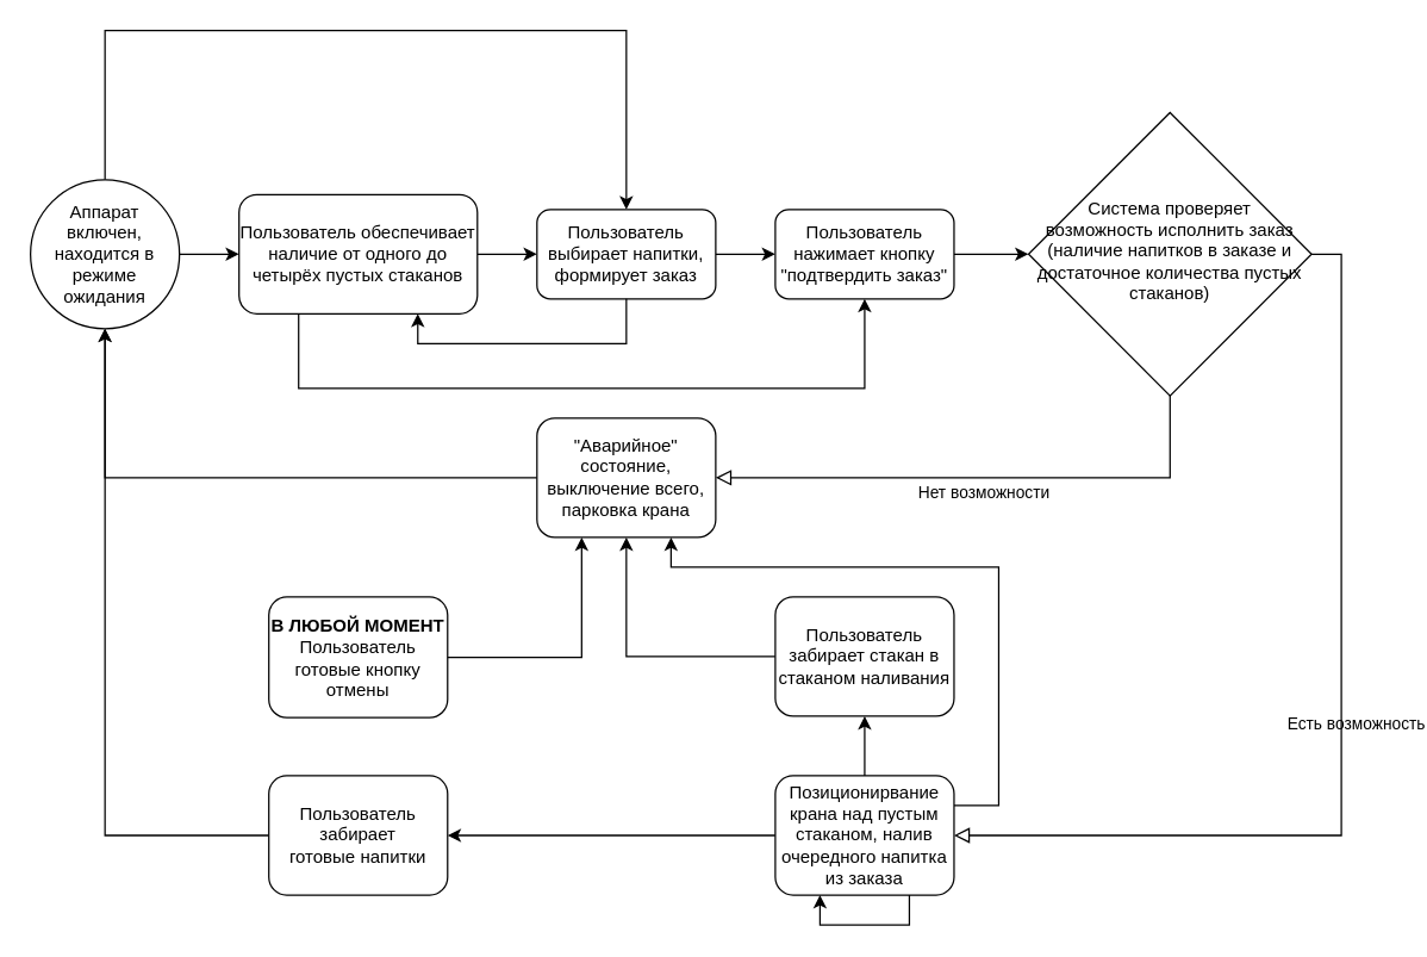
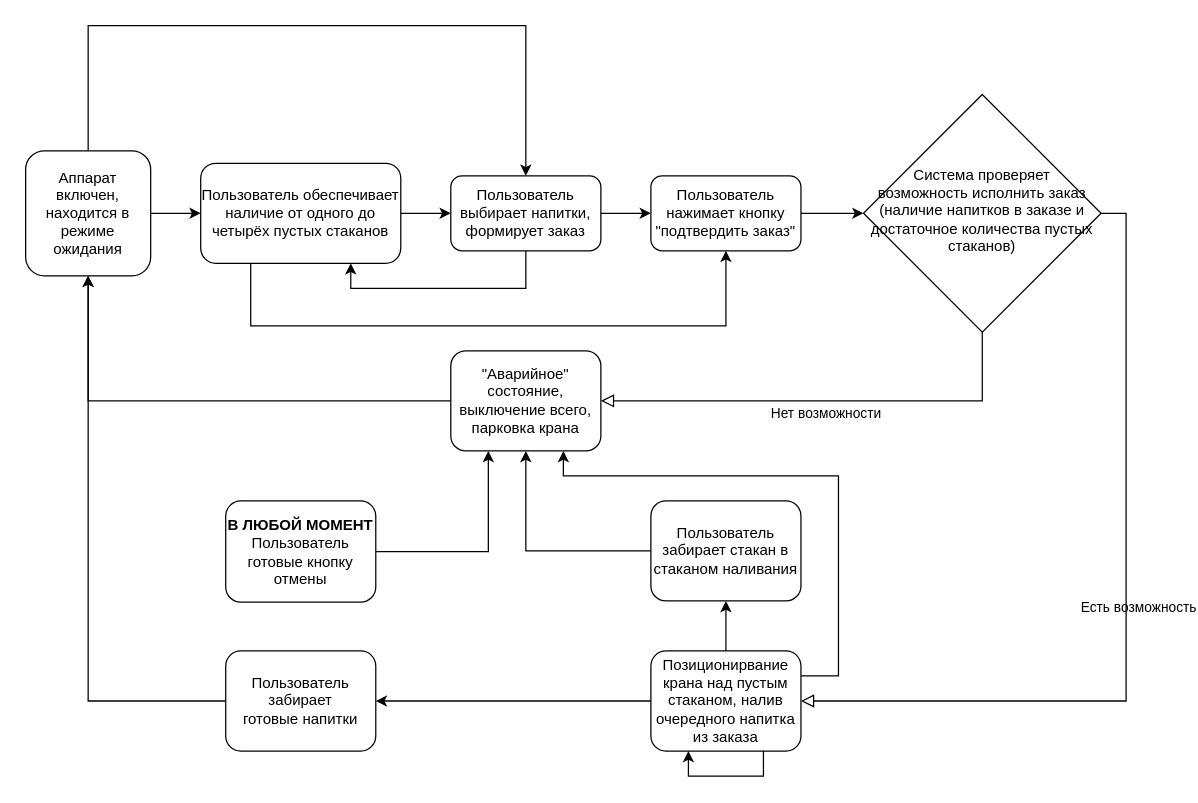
  <mxCell id="0" />
  <mxCell id="1" parent="0" />
  <mxCell id="2" style="edgeStyle=orthogonalEdgeStyle;rounded=0;orthogonalLoop=1;jettySize=auto;html=1;entryX=0;entryY=0.5;entryDx=0;entryDy=0;" parent="1" source="4" target="12" edge="1"><mxGeometry relative="1" as="geometry" /></mxCell>
  <mxCell id="3" style="edgeStyle=orthogonalEdgeStyle;rounded=0;orthogonalLoop=1;jettySize=auto;html=1;entryX=0.5;entryY=1;entryDx=0;entryDy=0;exitX=0.25;exitY=1;exitDx=0;exitDy=0;" parent="1" source="4" target="15" edge="1"><mxGeometry relative="1" as="geometry"><Array as="points"><mxPoint x="200" y="260" /><mxPoint x="580" y="260" /></Array></mxGeometry></mxCell>
  <mxCell id="4" value="Пользователь обеспечивает наличие от одного до четырёх пустых стаканов" style="rounded=1;whiteSpace=wrap;html=1;fontSize=12;glass=0;strokeWidth=1;shadow=0;" parent="1" vertex="1"><mxGeometry x="160" y="130" width="160" height="80" as="geometry" /></mxCell>
  <mxCell id="5" value="Нет возможности" style="edgeStyle=orthogonalEdgeStyle;rounded=0;html=1;jettySize=auto;orthogonalLoop=1;fontSize=11;endArrow=block;endFill=0;endSize=8;strokeWidth=1;shadow=0;labelBackgroundColor=none;exitX=0.5;exitY=1;exitDx=0;exitDy=0;entryX=1;entryY=0.5;entryDx=0;entryDy=0;" parent="1" source="16" target="7" edge="1"><mxGeometry y="10" relative="1" as="geometry"><mxPoint as="offset" /><mxPoint x="765" y="305" as="sourcePoint" /></mxGeometry></mxCell>
  <mxCell id="6" style="edgeStyle=orthogonalEdgeStyle;rounded=0;orthogonalLoop=1;jettySize=auto;html=1;entryX=0.5;entryY=1;entryDx=0;entryDy=0;" parent="1" source="7" target="9" edge="1"><mxGeometry relative="1" as="geometry" /></mxCell>
  <mxCell id="7" value="&quot;Аварийное&quot; состояние, выключение всего, парковка крана" style="rounded=1;whiteSpace=wrap;html=1;fontSize=12;glass=0;strokeWidth=1;shadow=0;" parent="1" vertex="1"><mxGeometry x="360" y="280" width="120" height="80" as="geometry" /></mxCell>
  <mxCell id="8" style="edgeStyle=orthogonalEdgeStyle;rounded=0;orthogonalLoop=1;jettySize=auto;html=1;entryX=0.5;entryY=0;entryDx=0;entryDy=0;" parent="1" source="9" target="12" edge="1"><mxGeometry relative="1" as="geometry"><Array as="points"><mxPoint x="70" y="20" /><mxPoint x="420" y="20" /></Array></mxGeometry></mxCell>
- <mxCell id="9" value="Аппарат включен, находится в режиме ожидания" style="ellipse;whiteSpace=wrap;html=1;aspect=fixed;" parent="1" vertex="1"><mxGeometry x="20" y="120" width="100" height="100" as="geometry" /></mxCell>
+ <mxCell id="9" value="Аппарат включен, находится в режиме ожидания" style="whiteSpace=wrap;html=1;aspect=fixed;rounded=1;" parent="1" vertex="1"><mxGeometry x="20" y="120" width="100" height="100" as="geometry" /></mxCell>
  <mxCell id="10" style="edgeStyle=orthogonalEdgeStyle;rounded=0;orthogonalLoop=1;jettySize=auto;html=1;entryX=0;entryY=0.5;entryDx=0;entryDy=0;" parent="1" source="9" target="4" edge="1"><mxGeometry relative="1" as="geometry" /></mxCell>
  <mxCell id="11" style="edgeStyle=orthogonalEdgeStyle;rounded=0;orthogonalLoop=1;jettySize=auto;html=1;" parent="1" source="12" target="15" edge="1"><mxGeometry relative="1" as="geometry" /></mxCell>
  <mxCell id="12" value="Пользователь выбирает напитки, формирует заказ" style="rounded=1;whiteSpace=wrap;html=1;fontSize=12;glass=0;strokeWidth=1;shadow=0;" parent="1" vertex="1"><mxGeometry x="360" y="140" width="120" height="60" as="geometry" /></mxCell>
  <mxCell id="13" style="edgeStyle=orthogonalEdgeStyle;rounded=0;orthogonalLoop=1;jettySize=auto;html=1;entryX=0;entryY=0.5;entryDx=0;entryDy=0;" parent="1" source="15" target="16" edge="1"><mxGeometry relative="1" as="geometry"><mxPoint x="680" y="180" as="targetPoint" /></mxGeometry></mxCell>
  <mxCell id="14" style="edgeStyle=orthogonalEdgeStyle;rounded=0;orthogonalLoop=1;jettySize=auto;html=1;entryX=0.75;entryY=1;entryDx=0;entryDy=0;exitX=0.5;exitY=1;exitDx=0;exitDy=0;" parent="1" source="12" target="4" edge="1"><mxGeometry relative="1" as="geometry" /></mxCell>
  <mxCell id="15" value="Пользователь нажимает кнопку &quot;подтвердить заказ&quot;" style="rounded=1;whiteSpace=wrap;html=1;fontSize=12;glass=0;strokeWidth=1;shadow=0;" parent="1" vertex="1"><mxGeometry x="520" y="140" width="120" height="60" as="geometry" /></mxCell>
  <mxCell id="16" value="Система проверяет возможность исполнить заказ (наличие напитков в заказе и достаточное количества пустых стаканов)" style="rhombus;whiteSpace=wrap;html=1;shadow=0;fontFamily=Helvetica;fontSize=12;align=center;strokeWidth=1;spacing=6;spacingTop=-4;" parent="1" vertex="1"><mxGeometry x="690" y="75" width="190" height="190" as="geometry" /></mxCell>
  <mxCell id="17" style="edgeStyle=orthogonalEdgeStyle;rounded=0;orthogonalLoop=1;jettySize=auto;html=1;entryX=1;entryY=0.5;entryDx=0;entryDy=0;" parent="1" source="20" target="22" edge="1"><mxGeometry relative="1" as="geometry" /></mxCell>
  <mxCell id="18" style="edgeStyle=orthogonalEdgeStyle;rounded=0;orthogonalLoop=1;jettySize=auto;html=1;entryX=0.5;entryY=1;entryDx=0;entryDy=0;" parent="1" source="20" target="27" edge="1"><mxGeometry relative="1" as="geometry" /></mxCell>
  <mxCell id="19" style="edgeStyle=orthogonalEdgeStyle;rounded=0;orthogonalLoop=1;jettySize=auto;html=1;entryX=0.75;entryY=1;entryDx=0;entryDy=0;exitX=1;exitY=0.25;exitDx=0;exitDy=0;" parent="1" source="20" target="7" edge="1"><mxGeometry relative="1" as="geometry"><Array as="points"><mxPoint x="670" y="540" /><mxPoint x="670" y="380" /><mxPoint x="450" y="380" /></Array></mxGeometry></mxCell>
  <mxCell id="20" value="Позиционирвание крана над пустым стаканом, налив очередного напитка из заказа" style="rounded=1;whiteSpace=wrap;html=1;fontSize=12;glass=0;strokeWidth=1;shadow=0;" parent="1" vertex="1"><mxGeometry x="520" y="520" width="120" height="80" as="geometry" /></mxCell>
  <mxCell id="21" style="edgeStyle=orthogonalEdgeStyle;rounded=0;orthogonalLoop=1;jettySize=auto;html=1;" parent="1" source="22" target="9" edge="1"><mxGeometry relative="1" as="geometry" /></mxCell>
  <mxCell id="22" value="Пользователь забирает готовые&amp;nbsp;&lt;span style=&quot;background-color: transparent; color: light-dark(rgb(0, 0, 0), rgb(255, 255, 255));&quot;&gt;напитки&lt;/span&gt;" style="rounded=1;whiteSpace=wrap;html=1;fontSize=12;glass=0;strokeWidth=1;shadow=0;" parent="1" vertex="1"><mxGeometry x="180" y="520" width="120" height="80" as="geometry" /></mxCell>
  <mxCell id="23" value="Есть возможность" style="edgeStyle=orthogonalEdgeStyle;rounded=0;html=1;jettySize=auto;orthogonalLoop=1;fontSize=11;endArrow=block;endFill=0;endSize=8;strokeWidth=1;shadow=0;labelBackgroundColor=none;exitX=1;exitY=0.5;exitDx=0;exitDy=0;entryX=1;entryY=0.5;entryDx=0;entryDy=0;" parent="1" source="16" target="20" edge="1"><mxGeometry y="10" relative="1" as="geometry"><mxPoint as="offset" /><mxPoint x="795" y="305" as="sourcePoint" /><mxPoint x="490" y="460" as="targetPoint" /></mxGeometry></mxCell>
  <mxCell id="24" style="edgeStyle=orthogonalEdgeStyle;rounded=0;orthogonalLoop=1;jettySize=auto;html=1;entryX=0.25;entryY=1;entryDx=0;entryDy=0;" parent="1" source="25" target="7" edge="1"><mxGeometry relative="1" as="geometry"><mxPoint x="420" y="370" as="targetPoint" /></mxGeometry></mxCell>
  <mxCell id="25" value="&lt;b&gt;В ЛЮБОЙ МОМЕНТ&lt;br&gt;&lt;/b&gt;Пользователь готовые кнопку отмены" style="rounded=1;whiteSpace=wrap;html=1;fontSize=12;glass=0;strokeWidth=1;shadow=0;" parent="1" vertex="1"><mxGeometry x="180" y="400" width="120" height="81" as="geometry" /></mxCell>
  <mxCell id="26" style="edgeStyle=orthogonalEdgeStyle;rounded=0;orthogonalLoop=1;jettySize=auto;html=1;entryX=0.5;entryY=1;entryDx=0;entryDy=0;" parent="1" source="27" target="7" edge="1"><mxGeometry relative="1" as="geometry" /></mxCell>
  <mxCell id="27" value="Пользователь забирает стакан в стаканом наливания" style="rounded=1;whiteSpace=wrap;html=1;fontSize=12;glass=0;strokeWidth=1;shadow=0;" parent="1" vertex="1"><mxGeometry x="520" y="400" width="120" height="80" as="geometry" /></mxCell>
  <mxCell id="28" style="edgeStyle=orthogonalEdgeStyle;rounded=0;orthogonalLoop=1;jettySize=auto;html=1;entryX=0.25;entryY=1;entryDx=0;entryDy=0;exitX=0.75;exitY=1;exitDx=0;exitDy=0;" parent="1" source="20" target="20" edge="1"><mxGeometry relative="1" as="geometry"><Array as="points"><mxPoint x="610" y="620" /><mxPoint x="550" y="620" /></Array></mxGeometry></mxCell>
